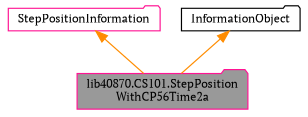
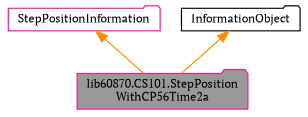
  digraph {
    fontname="PT Serif"
    node [color=deeppink fillcolor=white fontname="PT Serif" fontsize=10 shape=folder style=filled]
    edge [color=darkorange dir=back fontname="PT Serif" fontsize=10 labelfontname=Helvetica labelfontsize=10 style=solid]
-   n1 [fillcolor=grey60 fontcolor=black height=0.2 label="lib40870.CS101.StepPosition\lWithCP56Time2a" width=0.4]
+   n1 [fillcolor=grey60 fontcolor=black height=0.2 label="lib60870.CS101.StepPosition\lWithCP56Time2a" width=0.4]
    n2 [height=0.2 label=StepPositionInformation width=0.4]
    n3 [color=black height=0.2 label=InformationObject width=0.4]
    n2 -> n1
    n3 -> n1
  }
